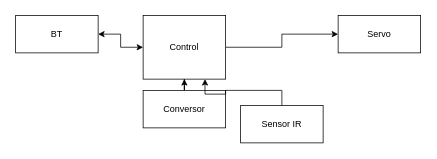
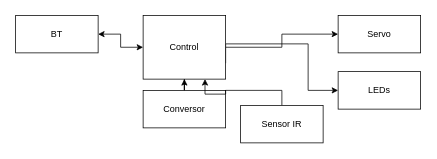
  <mxCell id="0" />
  <mxCell id="1" parent="0" />
  <mxCell id="2" value="" style="edgeStyle=orthogonalEdgeStyle;rounded=0;orthogonalLoop=1;jettySize=auto;html=1;jumpStyle=none;shadow=0;strokeColor=#000000;startArrow=classic;startFill=1;" edge="1" parent="1" source="6" target="8"><mxGeometry relative="1" as="geometry" /></mxCell>
  <mxCell id="3" value="" style="edgeStyle=orthogonalEdgeStyle;rounded=0;jumpStyle=none;orthogonalLoop=1;jettySize=auto;html=1;shadow=0;startArrow=classic;startFill=1;strokeColor=#000000;endArrow=none;endFill=0;" edge="1" parent="1" source="6" target="7"><mxGeometry relative="1" as="geometry" /></mxCell>
  <mxCell id="4" style="edgeStyle=orthogonalEdgeStyle;rounded=0;jumpStyle=none;orthogonalLoop=1;jettySize=auto;html=1;exitX=1;exitY=0.5;exitDx=0;exitDy=0;entryX=0;entryY=0.5;entryDx=0;entryDy=0;shadow=0;startArrow=none;startFill=0;endArrow=classic;endFill=1;strokeColor=#000000;" edge="1" parent="1" source="6" target="12"><mxGeometry relative="1" as="geometry" /></mxCell>
+ <mxCell id="5" style="edgeStyle=orthogonalEdgeStyle;rounded=0;jumpStyle=none;orthogonalLoop=1;jettySize=auto;html=1;exitX=1;exitY=0.75;exitDx=0;exitDy=0;entryX=0;entryY=0.5;entryDx=0;entryDy=0;shadow=0;startArrow=none;startFill=0;endArrow=classic;endFill=1;strokeColor=#000000;" edge="1" parent="1" source="6" target="9"><mxGeometry relative="1" as="geometry"><Array as="points"><mxPoint x="410" y="58" /><mxPoint x="410" y="120" /></Array></mxGeometry></mxCell>
  <mxCell id="6" value="Control" style="rounded=0;whiteSpace=wrap;html=1;" vertex="1" parent="1"><mxGeometry x="190" y="20" width="110" height="85" as="geometry" /></mxCell>
  <mxCell id="7" value="Conversor" style="rounded=0;whiteSpace=wrap;html=1;" vertex="1" parent="1"><mxGeometry x="190" y="120" width="110" height="50" as="geometry" /></mxCell>
  <mxCell id="8" value="BT" style="rounded=0;whiteSpace=wrap;html=1;" vertex="1" parent="1"><mxGeometry x="20" y="20" width="110" height="50" as="geometry" /></mxCell>
+ <mxCell id="9" value="LEDs" style="rounded=0;whiteSpace=wrap;html=1;" vertex="1" parent="1"><mxGeometry x="450" y="95" width="110" height="50" as="geometry" /></mxCell>
  <mxCell id="10" style="edgeStyle=orthogonalEdgeStyle;rounded=0;jumpStyle=none;orthogonalLoop=1;jettySize=auto;html=1;exitX=0.5;exitY=0;exitDx=0;exitDy=0;entryX=0.75;entryY=1;entryDx=0;entryDy=0;shadow=0;startArrow=none;startFill=0;endArrow=classic;endFill=1;strokeColor=#000000;" edge="1" parent="1" source="11" target="6"><mxGeometry relative="1" as="geometry" /></mxCell>
  <mxCell id="11" value="Sensor IR" style="rounded=0;whiteSpace=wrap;html=1;" vertex="1" parent="1"><mxGeometry x="320" y="140" width="110" height="50" as="geometry" /></mxCell>
  <mxCell id="12" value="&lt;div&gt;Servo&lt;/div&gt;" style="rounded=0;whiteSpace=wrap;html=1;" vertex="1" parent="1"><mxGeometry x="450" y="20" width="110" height="50" as="geometry" /></mxCell>
